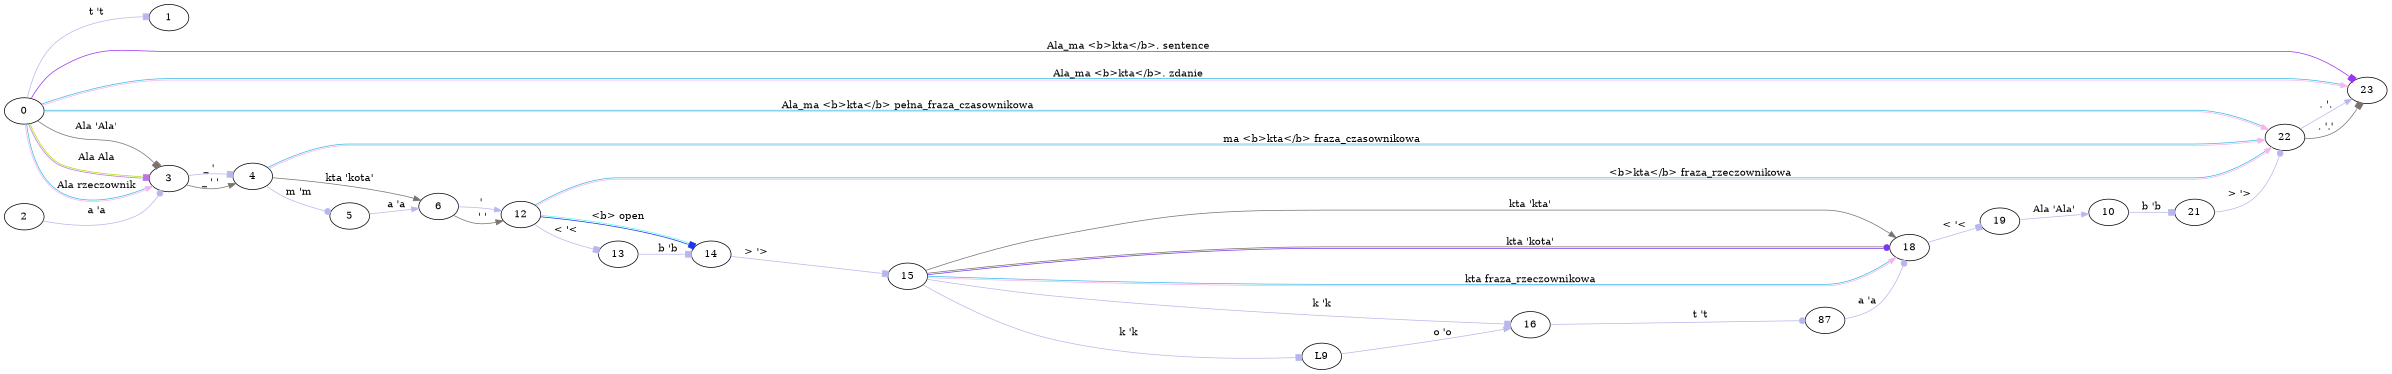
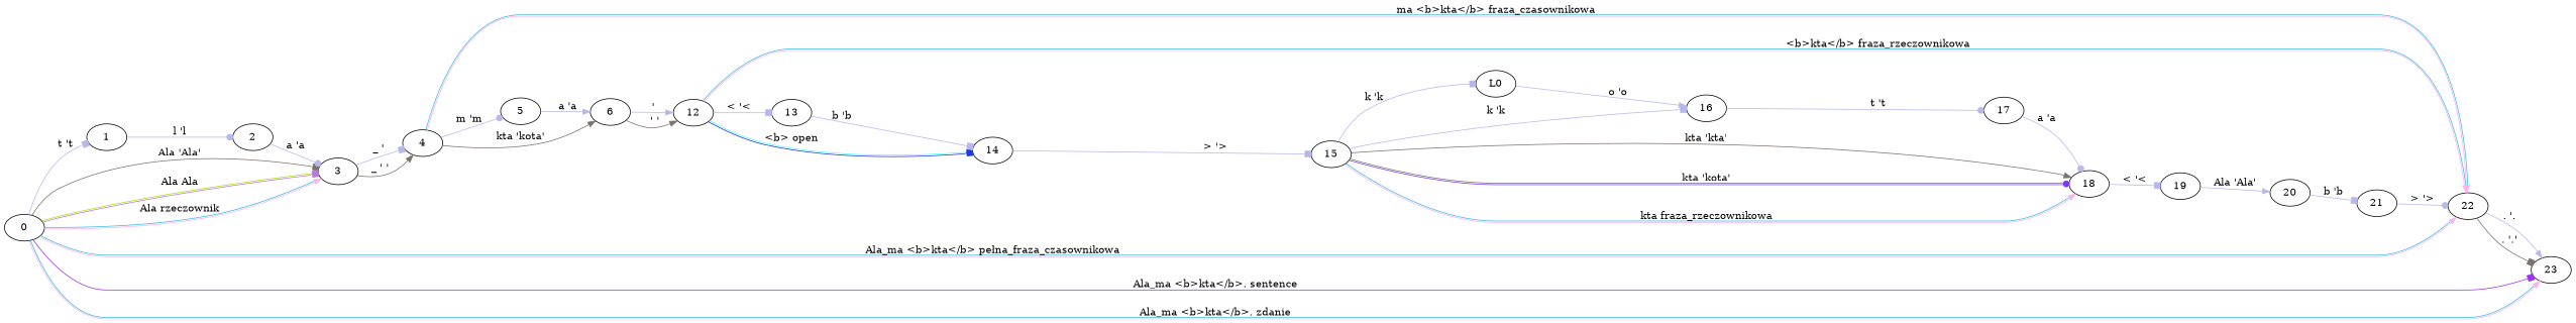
  digraph {
    rankdir=LR
    edge [arrowhead=box color="#b8b7ec"]
    0
    1
    3
    22
    23
    2
    4
    5
    6
    12
    13
    14
    15
-   L0 [label=L9]
+   L0
    16
    18
-   17 [label=87]
+   17
    19
-   20 [label=10]
+   20
    21
    0 -> 1 [label="t 't"]
    0 -> 3 [color="#7a726e" label="Ala 'Ala'"]
    0 -> 3 [color="#bb76e1:#aee26" label="Ala Ala"]
    0 -> 3 [color="#f8b4ef:#3cb9e5" label="Ala rzeczownik" arrowhead=""]
    0 -> 22 [color="#f8b4ef:#3cb9e5" label="Ala_ma&nbsp;<b>kta</b> pełna_fraza_czasownikowa" arrowhead=""]
    0 -> 23 [color="#9d32f2" label="Ala_ma&nbsp;<b>kta</b>. sentence"]
    0 -> 23 [color="#f8b4ef:#3cb9e5" label="Ala_ma&nbsp;<b>kta</b>. zdanie" arrowhead=""]
+   1 -> 2 [arrowhead=dot label="l 'l"]
    3 -> 4 [label="_ ' "]
    3 -> 4 [arrowhead=normal color="#7a726e" label="_ ' '"]
    22 -> 23 [arrowhead=normal label=". '."]
    22 -> 23 [color="#7a726e" label=". '.'"]
    2 -> 3 [arrowhead=dot label="a 'a"]
    4 -> 22 [color="#f8b4ef:#3cb9e5" label="ma&nbsp;<b>kta</b> fraza_czasownikowa" arrowhead=""]
    4 -> 5 [arrowhead=dot label="m 'm"]
    4 -> 6 [arrowhead=normal color="#7a726e" label="kta 'kota'"]
    5 -> 6 [arrowhead=normal label="a 'a"]
    6 -> 12 [arrowhead=normal label="&nbsp; ' "]
    6 -> 12 [arrowhead=normal color="#7a726e" label="&nbsp; ' '"]
    12 -> 22 [color="#f8b4ef:#3cb9e5" label="<b>kta</b> fraza_rzeczownikowa" arrowhead=""]
    12 -> 13 [label="< '<"]
    12 -> 14 [color="#1d36ec:#5afaf0" label="<b> open"]
    13 -> 14 [label="b 'b"]
    14 -> 15 [label="> '>"]
    15 -> L0 [label="k 'k"]
    15 -> 16 [label="k 'k"]
    15 -> 18 [arrowhead=normal color="#7a726e" label="kta 'kta'"]
    15 -> 18 [arrowhead=dot color="#7d37f2:#7a726e" label="kta 'kota'"]
    15 -> 18 [color="#f8b4ef:#3cb9e5" label="kta fraza_rzeczownikowa" arrowhead=""]
    L0 -> 16 [arrowhead=normal label="o 'o"]
    16 -> 17 [arrowhead=dot label="t 't"]
    18 -> 19 [label="< '<"]
    17 -> 18 [arrowhead=dot label="a 'a"]
    19 -> 20 [arrowhead=normal label="Ala 'Ala'"]
    20 -> 21 [label="b 'b"]
    21 -> 22 [arrowhead=dot label="> '>"]
  }
